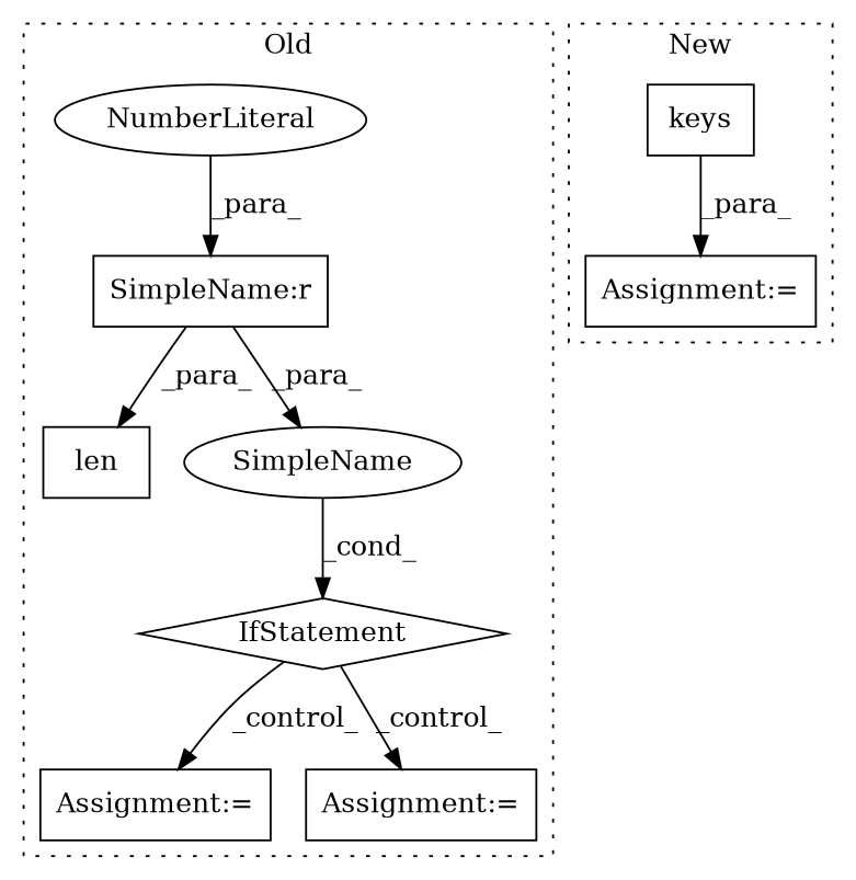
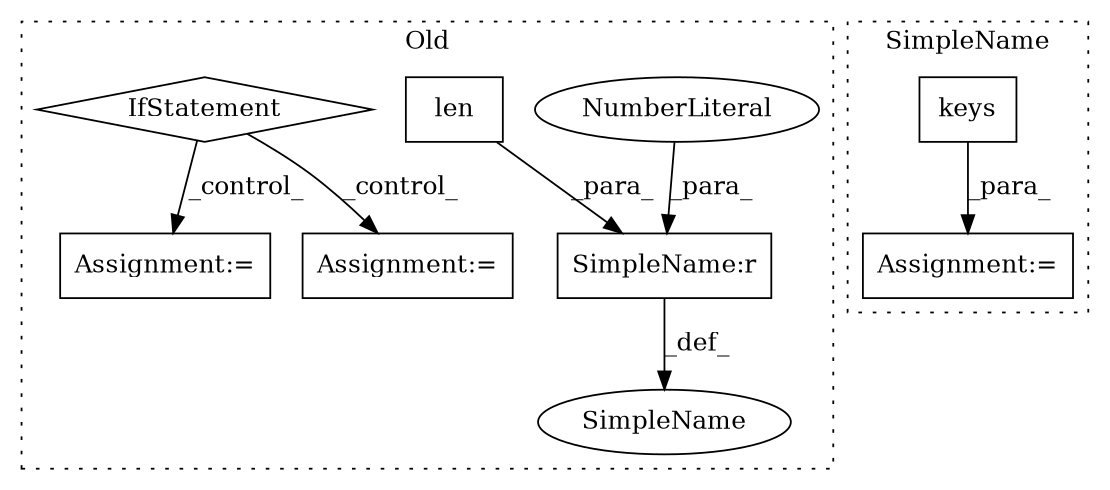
  digraph {
    node [a=7 l=1 shape=box]
    n1 [a=32 l="4,1" label=len s="7777,7785"]
    n2 [a=27 l=4 label="SimpleName:r" s=7786]
    n3 [a=25 l="4,2" label=IfStatement s="7773,7791" shape=diamond]
    n4 [label="Assignment:=" s=7834]
    n5 [a=42 label=SimpleName shape=ellipse l=""]
    n6 [a=34 label=NumberLiteral s=7790 shape=ellipse]
    n7 [label="Assignment:=" s=8138]
    n8 [a=32 l=6 label=keys s=7963]
    n9 [l=2 label="Assignment:=" s=8215]
    subgraph cluster_1 {
      label=Old
      style=dotted
      n1
      n2
      n3
      n4
      n5
      n6
      n7
    }
    subgraph cluster_2 {
-     label=New
+     label=SimpleName
      style=dotted
      n8
      n9
    }
-   n2 -> n1 [label=_para_]
-   n2 -> n5 [label=_para_]
+   n1 -> n2 [label=_para_]
+   n2 -> n5 [label=_def_]
    n3 -> n4 [label=_control_]
    n3 -> n7 [label=_control_]
-   n5 -> n3 [label=_cond_]
    n6 -> n2 [label=_para_]
    n8 -> n9 [label=_para_]
  }
